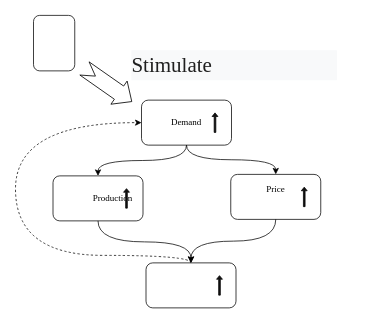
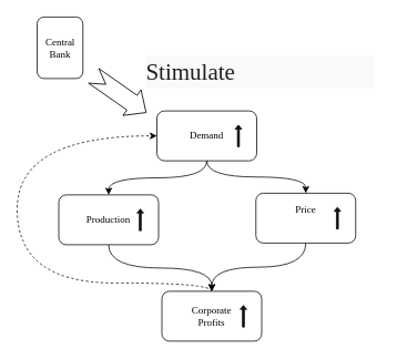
  <mxCell id="0" />
  <mxCell id="1" parent="0" />
  <mxCell id="2" value="" style="group" vertex="1" connectable="0" parent="1"><mxGeometry x="188" y="133" width="120" height="60" as="geometry" /></mxCell>
  <mxCell id="3" value="" style="rounded=1;whiteSpace=wrap;html=1;" vertex="1" parent="2"><mxGeometry width="120" height="60" as="geometry" /></mxCell>
  <mxCell id="4" value="&lt;font face=&quot;Comic Sans MS&quot;&gt;Demand&lt;/font&gt;" style="text;html=1;strokeColor=none;fillColor=none;align=center;verticalAlign=middle;whiteSpace=wrap;rounded=0;" vertex="1" parent="2"><mxGeometry x="30" y="15" width="60" height="30" as="geometry" /></mxCell>
  <mxCell id="5" value="" style="shape=flexArrow;endArrow=classic;html=1;fontFamily=Comic Sans MS;shadow=0;fillColor=#121111;startSize=6;endSize=1.279;fillStyle=auto;gradientColor=none;endWidth=4.63;width=2.222;" edge="1" parent="2"><mxGeometry width="50" height="50" relative="1" as="geometry"><mxPoint x="98" y="43.5" as="sourcePoint" /><mxPoint x="98" y="16.5" as="targetPoint" /></mxGeometry></mxCell>
  <mxCell id="6" value="" style="group" vertex="1" connectable="0" parent="1"><mxGeometry x="70" y="234" width="120" height="60" as="geometry" /></mxCell>
  <mxCell id="7" value="" style="rounded=1;whiteSpace=wrap;html=1;" vertex="1" parent="6"><mxGeometry width="120" height="60" as="geometry" /></mxCell>
- <mxCell id="8" value="&lt;font face=&quot;Comic Sans MS&quot;&gt;Production&lt;/font&gt;" style="text;html=1;strokeColor=none;fillColor=none;align=center;verticalAlign=middle;whiteSpace=wrap;rounded=0;" vertex="1" parent="6"><mxGeometry x="50" y="15" width="60" height="30" as="geometry" /></mxCell>
+ <mxCell id="8" value="&lt;font face=&quot;Comic Sans MS&quot;&gt;Production&lt;/font&gt;" style="text;html=1;strokeColor=none;fillColor=none;align=center;verticalAlign=middle;whiteSpace=wrap;rounded=0;" vertex="1" parent="6"><mxGeometry x="30" y="15" width="60" height="30" as="geometry" /></mxCell>
  <mxCell id="9" value="" style="shape=flexArrow;endArrow=classic;html=1;fontFamily=Comic Sans MS;shadow=0;fillColor=#121111;startSize=6;endSize=1.279;fillStyle=auto;gradientColor=none;endWidth=4.63;width=2.222;" edge="1" parent="6"><mxGeometry width="50" height="50" relative="1" as="geometry"><mxPoint x="98" y="43.5" as="sourcePoint" /><mxPoint x="98" y="16.5" as="targetPoint" /></mxGeometry></mxCell>
  <mxCell id="10" value="" style="group" vertex="1" connectable="0" parent="1"><mxGeometry x="307" y="232" width="120" height="60" as="geometry" /></mxCell>
  <mxCell id="11" value="" style="rounded=1;whiteSpace=wrap;html=1;" vertex="1" parent="10"><mxGeometry width="120" height="60" as="geometry" /></mxCell>
  <mxCell id="12" value="&lt;font face=&quot;Comic Sans MS&quot;&gt;Price&lt;/font&gt;" style="text;html=1;strokeColor=none;fillColor=none;align=center;verticalAlign=middle;whiteSpace=wrap;rounded=0;" vertex="1" parent="10"><mxGeometry x="30" y="5" width="60" height="30" as="geometry" /></mxCell>
  <mxCell id="13" value="" style="shape=flexArrow;endArrow=classic;html=1;fontFamily=Comic Sans MS;shadow=0;fillColor=#121111;startSize=6;endSize=1.279;fillStyle=auto;gradientColor=none;endWidth=4.63;width=2.222;" edge="1" parent="10"><mxGeometry width="50" height="50" relative="1" as="geometry"><mxPoint x="98" y="43.5" as="sourcePoint" /><mxPoint x="98" y="16.5" as="targetPoint" /></mxGeometry></mxCell>
  <mxCell id="14" value="" style="group" vertex="1" connectable="0" parent="1"><mxGeometry x="194" y="350" width="120" height="60" as="geometry" /></mxCell>
  <mxCell id="15" value="" style="rounded=1;whiteSpace=wrap;html=1;" vertex="1" parent="14"><mxGeometry width="120" height="60" as="geometry" /></mxCell>
+ <mxCell id="16" value="&lt;font face=&quot;Comic Sans MS&quot;&gt;Corporate Profits&lt;/font&gt;" style="text;html=1;strokeColor=none;fillColor=none;align=center;verticalAlign=middle;whiteSpace=wrap;rounded=0;" vertex="1" parent="14"><mxGeometry x="30" y="15" width="60" height="30" as="geometry" /></mxCell>
  <mxCell id="17" value="" style="shape=flexArrow;endArrow=classic;html=1;fontFamily=Comic Sans MS;shadow=0;fillColor=#121111;startSize=6;endSize=1.279;fillStyle=auto;gradientColor=none;endWidth=4.63;width=2.222;" edge="1" parent="14"><mxGeometry width="50" height="50" relative="1" as="geometry"><mxPoint x="98" y="43.5" as="sourcePoint" /><mxPoint x="98" y="16.5" as="targetPoint" /></mxGeometry></mxCell>
  <mxCell id="18" value="" style="endArrow=classic;html=1;shadow=0;sketch=0;fillStyle=auto;fontFamily=Comic Sans MS;startSize=6;endSize=6;fillColor=#121111;gradientColor=none;entryX=0.5;entryY=0;entryDx=0;entryDy=0;exitX=0.5;exitY=1;exitDx=0;exitDy=0;edgeStyle=orthogonalEdgeStyle;curved=1;" edge="1" parent="1" source="3" target="7"><mxGeometry width="50" height="50" relative="1" as="geometry"><mxPoint x="224" y="275" as="sourcePoint" /><mxPoint x="274" y="225" as="targetPoint" /></mxGeometry></mxCell>
  <mxCell id="19" style="edgeStyle=orthogonalEdgeStyle;curved=1;sketch=0;fillStyle=auto;html=1;entryX=0.5;entryY=0;entryDx=0;entryDy=0;shadow=0;fontFamily=Comic Sans MS;startSize=6;endSize=6;fillColor=#121111;gradientColor=none;" edge="1" parent="1" source="3" target="11"><mxGeometry relative="1" as="geometry" /></mxCell>
  <mxCell id="20" style="edgeStyle=orthogonalEdgeStyle;curved=1;sketch=0;fillStyle=auto;html=1;shadow=0;fontFamily=Comic Sans MS;startSize=6;endSize=6;fillColor=#121111;gradientColor=none;" edge="1" parent="1" source="11" target="15"><mxGeometry relative="1" as="geometry" /></mxCell>
  <mxCell id="21" style="edgeStyle=orthogonalEdgeStyle;curved=1;sketch=0;fillStyle=auto;html=1;entryX=0.5;entryY=0;entryDx=0;entryDy=0;shadow=0;fontFamily=Comic Sans MS;startSize=6;endSize=6;fillColor=#121111;gradientColor=none;" edge="1" parent="1" source="7" target="15"><mxGeometry relative="1" as="geometry"><Array as="points"><mxPoint x="130" y="322" /><mxPoint x="254" y="322" /></Array></mxGeometry></mxCell>
  <mxCell id="22" style="edgeStyle=orthogonalEdgeStyle;sketch=0;fillStyle=auto;html=1;entryX=0;entryY=0.5;entryDx=0;entryDy=0;shadow=0;fontFamily=Comic Sans MS;startSize=6;endSize=6;fillColor=#121111;gradientColor=none;curved=1;dashed=1;" edge="1" parent="1" source="15" target="3"><mxGeometry relative="1" as="geometry"><Array as="points"><mxPoint x="254" y="340" /><mxPoint x="20" y="340" /><mxPoint x="20" y="163" /></Array></mxGeometry></mxCell>
  <mxCell id="23" value="" style="group" vertex="1" connectable="0" parent="1"><mxGeometry x="44" y="20" width="55" height="74" as="geometry" /></mxCell>
  <mxCell id="24" value="" style="rounded=1;whiteSpace=wrap;html=1;" vertex="1" parent="23"><mxGeometry width="55" height="74" as="geometry" /></mxCell>
+ <mxCell id="25" value="&lt;font face=&quot;Comic Sans MS&quot;&gt;Central Bank&lt;/font&gt;" style="text;html=1;strokeColor=none;fillColor=none;align=center;verticalAlign=middle;whiteSpace=wrap;rounded=0;" vertex="1" parent="23"><mxGeometry x="13.75" y="18.5" width="27.5" height="37" as="geometry" /></mxCell>
  <mxCell id="26" value="" style="html=1;shadow=0;dashed=0;align=center;verticalAlign=middle;shape=mxgraph.arrows2.arrow;dy=0.43;dx=20.76;notch=17.85;comic=0;sketch=0;fontFamily=Comic Sans MS;rotation=35;" vertex="1" parent="1"><mxGeometry x="105" y="94" width="77" height="37.68" as="geometry" /></mxCell>
  <mxCell id="27" value="&lt;pre style=&quot;font-size: 28px; line-height: 36px; background-color: rgb(248, 249, 250); border: none; padding: 2px 0.14em 2px 0px; position: relative; margin: -2px 0px; resize: none; overflow: hidden; text-align: left; width: 270px; overflow-wrap: break-word; color: rgb(31, 31, 31); font-style: normal; font-variant-ligatures: normal; font-variant-caps: normal; font-weight: 400; letter-spacing: normal; orphans: 2; text-indent: 0px; text-transform: none; widows: 2; word-spacing: 0px; -webkit-text-stroke-width: 0px; text-decoration-thickness: initial; text-decoration-style: initial; text-decoration-color: initial;&quot; data-ved=&quot;2ahUKEwiHi67onIOFAxUNia8BHaf9B5QQ3ewLegQICBAU&quot; aria-label=&quot;Translated text&quot; id=&quot;tw-target-text&quot; data-placeholder=&quot;Translation&quot; class=&quot;tw-data-text tw-text-large tw-ta&quot;&gt;&lt;span style=&quot;&quot; lang=&quot;en&quot; class=&quot;Y2IQFc&quot;&gt;&lt;font face=&quot;Comic Sans MS&quot;&gt;Stimulate&lt;/font&gt;&lt;/span&gt;&lt;/pre&gt;" style="text;whiteSpace=wrap;html=1;fontFamily=Comic Sans MS;" vertex="1" parent="1"><mxGeometry x="173" y="62" width="294" height="50" as="geometry" /></mxCell>
